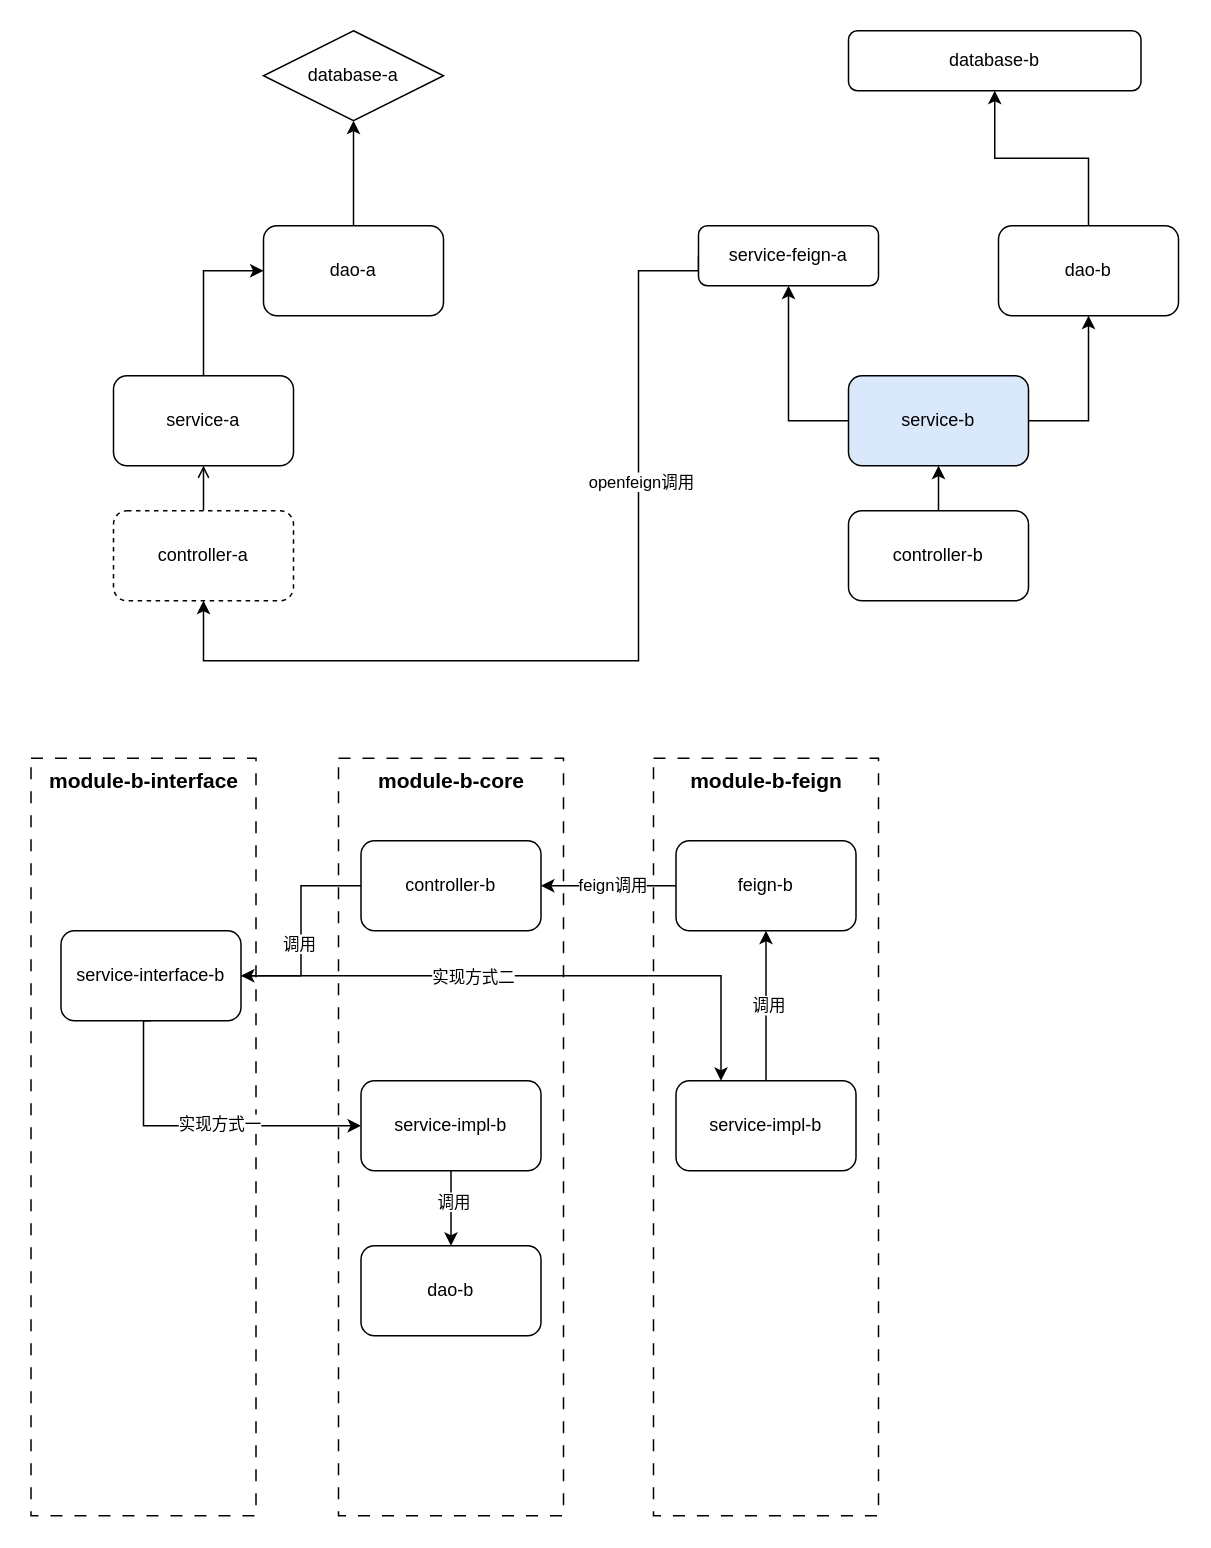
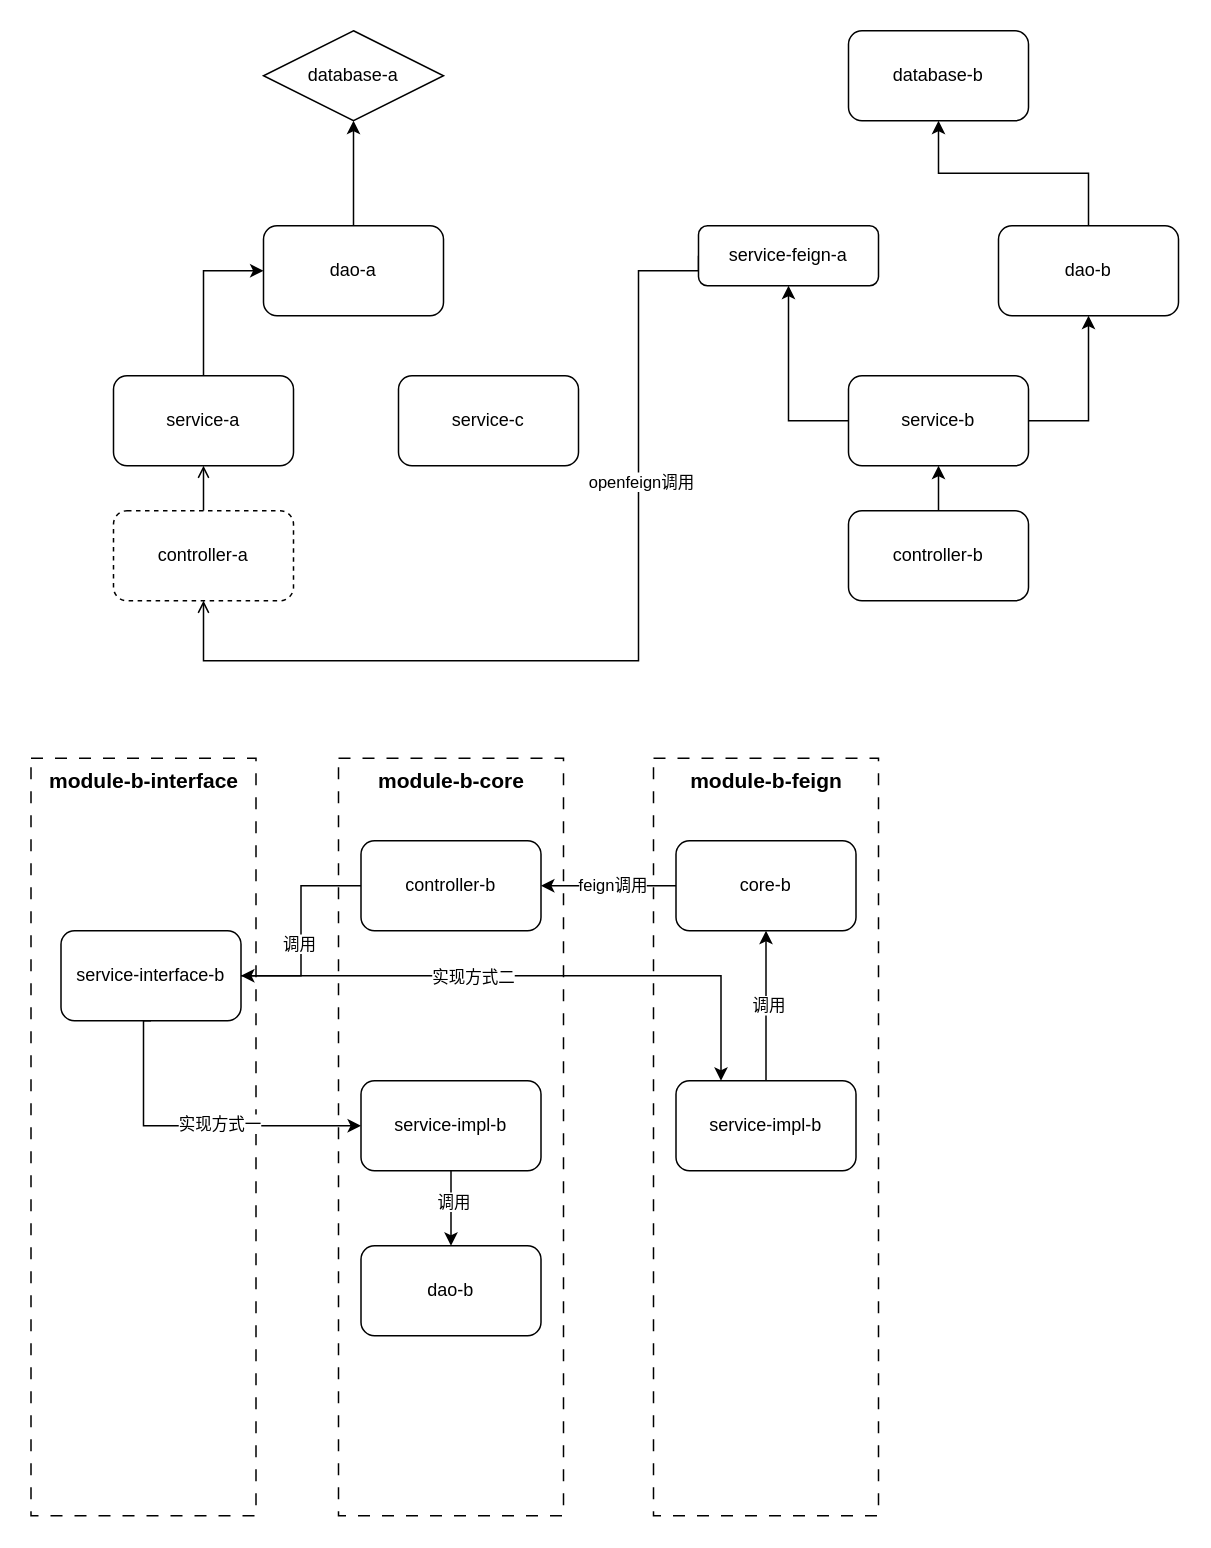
  <mxCell id="0" />
  <mxCell id="1" parent="0" />
  <mxCell id="2" value="" style="rounded=0;whiteSpace=wrap;html=1;dashed=1;dashPattern=8 8;" vertex="1" parent="1"><mxGeometry x="435" y="505" width="150" height="505" as="geometry" /></mxCell>
  <mxCell id="3" value="" style="rounded=0;whiteSpace=wrap;html=1;dashed=1;dashPattern=8 8;" vertex="1" parent="1"><mxGeometry x="225" y="505" width="150" height="505" as="geometry" /></mxCell>
  <mxCell id="4" value="" style="rounded=0;whiteSpace=wrap;html=1;dashed=1;dashPattern=8 8;" vertex="1" parent="1"><mxGeometry x="20" y="505" width="150" height="505" as="geometry" /></mxCell>
  <mxCell id="5" style="edgeStyle=orthogonalEdgeStyle;rounded=0;orthogonalLoop=1;jettySize=auto;html=1;exitX=0.5;exitY=0;exitDx=0;exitDy=0;entryX=0.5;entryY=1;entryDx=0;entryDy=0;" parent="1" source="6" target="12" edge="1"><mxGeometry relative="1" as="geometry" /></mxCell>
  <mxCell id="6" value="dao-a" style="rounded=1;whiteSpace=wrap;html=1;" parent="1" vertex="1"><mxGeometry x="175" y="150" width="120" height="60" as="geometry" /></mxCell>
  <mxCell id="7" style="edgeStyle=orthogonalEdgeStyle;rounded=0;orthogonalLoop=1;jettySize=auto;html=1;exitX=0.5;exitY=0;exitDx=0;exitDy=0;entryX=0;entryY=0.5;entryDx=0;entryDy=0;" parent="1" source="8" target="6" edge="1"><mxGeometry relative="1" as="geometry" /></mxCell>
  <mxCell id="8" value="service-a" style="rounded=1;whiteSpace=wrap;html=1;" parent="1" vertex="1"><mxGeometry x="75" y="250" width="120" height="60" as="geometry" /></mxCell>
  <mxCell id="9" style="edgeStyle=orthogonalEdgeStyle;rounded=0;orthogonalLoop=1;jettySize=auto;html=1;exitX=0.5;exitY=0;exitDx=0;exitDy=0;entryX=0.5;entryY=1;entryDx=0;entryDy=0;endArrow=open;" parent="1" source="10" target="8" edge="1"><mxGeometry relative="1" as="geometry" /></mxCell>
  <mxCell id="10" value="controller-a" style="rounded=1;whiteSpace=wrap;html=1;dashed=1;" parent="1" vertex="1"><mxGeometry x="75" y="340" width="120" height="60" as="geometry" /></mxCell>
+ <mxCell id="11" value="&lt;span style=&quot;background-color: transparent; color: light-dark(rgb(0, 0, 0), rgb(255, 255, 255));&quot;&gt;service-c&lt;/span&gt;" style="rounded=1;whiteSpace=wrap;html=1;" parent="1" vertex="1"><mxGeometry x="265" y="250" width="120" height="60" as="geometry" /></mxCell>
  <mxCell id="12" value="database-a" style="rhombus;whiteSpace=wrap;html=1;" parent="1" vertex="1"><mxGeometry x="175" y="20" width="120" height="60" as="geometry" /></mxCell>
- <mxCell id="13" value="database-b" style="rounded=1;whiteSpace=wrap;html=1;" parent="1" vertex="1"><mxGeometry x="565" y="20" width="195" height="40" as="geometry" /></mxCell>
+ <mxCell id="13" value="database-b" style="rounded=1;whiteSpace=wrap;html=1;" parent="1" vertex="1"><mxGeometry x="565" y="20" width="120" height="60" as="geometry" /></mxCell>
  <mxCell id="14" style="edgeStyle=orthogonalEdgeStyle;rounded=0;orthogonalLoop=1;jettySize=auto;html=1;exitX=1;exitY=0.5;exitDx=0;exitDy=0;entryX=0.5;entryY=1;entryDx=0;entryDy=0;" parent="1" source="16" target="20" edge="1"><mxGeometry relative="1" as="geometry" /></mxCell>
  <mxCell id="15" style="edgeStyle=orthogonalEdgeStyle;rounded=0;orthogonalLoop=1;jettySize=auto;html=1;exitX=0;exitY=0.5;exitDx=0;exitDy=0;entryX=0.5;entryY=1;entryDx=0;entryDy=0;" parent="1" source="16" target="23" edge="1"><mxGeometry relative="1" as="geometry" /></mxCell>
- <mxCell id="16" value="&lt;span style=&quot;background-color: transparent; color: light-dark(rgb(0, 0, 0), rgb(255, 255, 255));&quot;&gt;service-b&lt;/span&gt;" style="rounded=1;whiteSpace=wrap;html=1;fillColor=#dae8fc;" parent="1" vertex="1"><mxGeometry x="565" y="250" width="120" height="60" as="geometry" /></mxCell>
+ <mxCell id="16" value="&lt;span style=&quot;background-color: transparent; color: light-dark(rgb(0, 0, 0), rgb(255, 255, 255));&quot;&gt;service-b&lt;/span&gt;" style="rounded=1;whiteSpace=wrap;html=1;" parent="1" vertex="1"><mxGeometry x="565" y="250" width="120" height="60" as="geometry" /></mxCell>
  <mxCell id="17" style="edgeStyle=orthogonalEdgeStyle;rounded=0;orthogonalLoop=1;jettySize=auto;html=1;entryX=0.5;entryY=1;entryDx=0;entryDy=0;" parent="1" source="18" target="16" edge="1"><mxGeometry relative="1" as="geometry" /></mxCell>
  <mxCell id="18" value="&lt;span style=&quot;background-color: transparent; color: light-dark(rgb(0, 0, 0), rgb(255, 255, 255));&quot;&gt;controller-b&lt;/span&gt;" style="rounded=1;whiteSpace=wrap;html=1;" parent="1" vertex="1"><mxGeometry x="565" y="340" width="120" height="60" as="geometry" /></mxCell>
  <mxCell id="19" style="edgeStyle=orthogonalEdgeStyle;rounded=0;orthogonalLoop=1;jettySize=auto;html=1;exitX=0.5;exitY=0;exitDx=0;exitDy=0;entryX=0.5;entryY=1;entryDx=0;entryDy=0;" parent="1" source="20" target="13" edge="1"><mxGeometry relative="1" as="geometry" /></mxCell>
  <mxCell id="20" value="dao-b" style="rounded=1;whiteSpace=wrap;html=1;" parent="1" vertex="1"><mxGeometry x="665" y="150" width="120" height="60" as="geometry" /></mxCell>
- <mxCell id="21" style="edgeStyle=orthogonalEdgeStyle;rounded=0;orthogonalLoop=1;jettySize=auto;html=1;exitX=0;exitY=0.5;exitDx=0;exitDy=0;entryX=0.5;entryY=1;entryDx=0;entryDy=0;" parent="1" source="23" target="10" edge="1"><mxGeometry relative="1" as="geometry"><Array as="points"><mxPoint x="425" y="180" /><mxPoint x="425" y="440" /><mxPoint x="135" y="440" /></Array></mxGeometry></mxCell>
+ <mxCell id="21" style="edgeStyle=orthogonalEdgeStyle;rounded=0;orthogonalLoop=1;jettySize=auto;html=1;exitX=0;exitY=0.5;exitDx=0;exitDy=0;entryX=0.5;entryY=1;entryDx=0;entryDy=0;endArrow=open;" parent="1" source="23" target="10" edge="1"><mxGeometry relative="1" as="geometry"><Array as="points"><mxPoint x="425" y="180" /><mxPoint x="425" y="440" /><mxPoint x="135" y="440" /></Array></mxGeometry></mxCell>
  <mxCell id="22" value="openfeign调用" style="edgeLabel;html=1;align=center;verticalAlign=middle;resizable=0;points=[];" parent="21" vertex="1" connectable="0"><mxGeometry x="-0.406" y="1" relative="1" as="geometry"><mxPoint as="offset" /></mxGeometry></mxCell>
  <mxCell id="23" value="&lt;span style=&quot;background-color: transparent; color: light-dark(rgb(0, 0, 0), rgb(255, 255, 255));&quot;&gt;service-feign-a&lt;/span&gt;" style="rounded=1;whiteSpace=wrap;html=1;" parent="1" vertex="1"><mxGeometry x="465" y="150" width="120" height="40" as="geometry" /></mxCell>
  <mxCell id="24" style="edgeStyle=orthogonalEdgeStyle;rounded=0;orthogonalLoop=1;jettySize=auto;html=1;exitX=0;exitY=0.5;exitDx=0;exitDy=0;" edge="1" parent="1" source="26" target="31"><mxGeometry relative="1" as="geometry" /></mxCell>
  <mxCell id="25" value="调用" style="edgeLabel;html=1;align=center;verticalAlign=middle;resizable=0;points=[];" vertex="1" connectable="0" parent="24"><mxGeometry x="0.118" y="-2" relative="1" as="geometry"><mxPoint as="offset" /></mxGeometry></mxCell>
  <mxCell id="26" value="&lt;span style=&quot;background-color: transparent; color: light-dark(rgb(0, 0, 0), rgb(255, 255, 255));&quot;&gt;controller-b&lt;/span&gt;" style="rounded=1;whiteSpace=wrap;html=1;" parent="1" vertex="1"><mxGeometry x="240" y="560" width="120" height="60" as="geometry" /></mxCell>
  <mxCell id="27" style="edgeStyle=orthogonalEdgeStyle;rounded=0;orthogonalLoop=1;jettySize=auto;html=1;exitX=1;exitY=0.5;exitDx=0;exitDy=0;entryX=0.25;entryY=0;entryDx=0;entryDy=0;" edge="1" parent="1" source="31" target="41"><mxGeometry relative="1" as="geometry"><mxPoint x="300" y="720" as="targetPoint" /></mxGeometry></mxCell>
  <mxCell id="28" value="实现方式二" style="edgeLabel;html=1;align=center;verticalAlign=middle;resizable=0;points=[];" vertex="1" connectable="0" parent="27"><mxGeometry x="-0.211" relative="1" as="geometry"><mxPoint as="offset" /></mxGeometry></mxCell>
  <mxCell id="29" style="edgeStyle=orthogonalEdgeStyle;rounded=0;orthogonalLoop=1;jettySize=auto;html=1;exitX=0.5;exitY=1;exitDx=0;exitDy=0;entryX=0;entryY=0.5;entryDx=0;entryDy=0;" edge="1" parent="1" source="31" target="34"><mxGeometry relative="1" as="geometry"><Array as="points"><mxPoint x="95" y="750" /></Array></mxGeometry></mxCell>
  <mxCell id="30" value="实现方式一" style="edgeLabel;html=1;align=center;verticalAlign=middle;resizable=0;points=[];" vertex="1" connectable="0" parent="29"><mxGeometry x="0.14" y="2" relative="1" as="geometry"><mxPoint as="offset" /></mxGeometry></mxCell>
  <mxCell id="31" value="&lt;span style=&quot;background-color: transparent; color: light-dark(rgb(0, 0, 0), rgb(255, 255, 255));&quot;&gt;service-&lt;/span&gt;&lt;span style=&quot;background-color: transparent; color: light-dark(rgb(0, 0, 0), rgb(255, 255, 255));&quot;&gt;interface-b&lt;/span&gt;" style="rounded=1;whiteSpace=wrap;html=1;" parent="1" vertex="1"><mxGeometry x="40" y="620" width="120" height="60" as="geometry" /></mxCell>
  <mxCell id="32" style="edgeStyle=orthogonalEdgeStyle;rounded=0;orthogonalLoop=1;jettySize=auto;html=1;exitX=0.5;exitY=1;exitDx=0;exitDy=0;" edge="1" parent="1" source="34" target="44"><mxGeometry relative="1" as="geometry" /></mxCell>
  <mxCell id="33" value="调用" style="edgeLabel;html=1;align=center;verticalAlign=middle;resizable=0;points=[];" vertex="1" connectable="0" parent="32"><mxGeometry x="-0.2" y="1" relative="1" as="geometry"><mxPoint as="offset" /></mxGeometry></mxCell>
  <mxCell id="34" value="&lt;span style=&quot;background-color: transparent; color: light-dark(rgb(0, 0, 0), rgb(255, 255, 255));&quot;&gt;service-impl-b&lt;/span&gt;" style="rounded=1;whiteSpace=wrap;html=1;" parent="1" vertex="1"><mxGeometry x="240" y="720" width="120" height="60" as="geometry" /></mxCell>
  <mxCell id="35" value="&lt;b&gt;&lt;font style=&quot;font-size: 14px;&quot;&gt;module-b-interface&lt;/font&gt;&lt;/b&gt;" style="text;html=1;align=center;verticalAlign=middle;whiteSpace=wrap;rounded=0;" vertex="1" parent="1"><mxGeometry x="28.75" y="505" width="132.5" height="30" as="geometry" /></mxCell>
  <mxCell id="36" style="edgeStyle=orthogonalEdgeStyle;rounded=0;orthogonalLoop=1;jettySize=auto;html=1;exitX=0;exitY=0.5;exitDx=0;exitDy=0;" edge="1" parent="1" source="38" target="26"><mxGeometry relative="1" as="geometry" /></mxCell>
  <mxCell id="37" value="feign调用" style="edgeLabel;html=1;align=center;verticalAlign=middle;resizable=0;points=[];" vertex="1" connectable="0" parent="36"><mxGeometry x="-0.044" y="-1" relative="1" as="geometry"><mxPoint as="offset" /></mxGeometry></mxCell>
- <mxCell id="38" value="&lt;span style=&quot;background-color: transparent; color: light-dark(rgb(0, 0, 0), rgb(255, 255, 255));&quot;&gt;feign-b&lt;/span&gt;" style="rounded=1;whiteSpace=wrap;html=1;" vertex="1" parent="1"><mxGeometry x="450" y="560" width="120" height="60" as="geometry" /></mxCell>
+ <mxCell id="38" value="&lt;span style=&quot;background-color: transparent; color: light-dark(rgb(0, 0, 0), rgb(255, 255, 255));&quot;&gt;core-b&lt;/span&gt;" style="rounded=1;whiteSpace=wrap;html=1;" vertex="1" parent="1"><mxGeometry x="450" y="560" width="120" height="60" as="geometry" /></mxCell>
  <mxCell id="39" style="edgeStyle=orthogonalEdgeStyle;rounded=0;orthogonalLoop=1;jettySize=auto;html=1;exitX=0.5;exitY=0;exitDx=0;exitDy=0;entryX=0.5;entryY=1;entryDx=0;entryDy=0;" edge="1" parent="1" source="41" target="38"><mxGeometry relative="1" as="geometry" /></mxCell>
  <mxCell id="40" value="调用" style="edgeLabel;html=1;align=center;verticalAlign=middle;resizable=0;points=[];" vertex="1" connectable="0" parent="39"><mxGeometry x="0.02" y="-1" relative="1" as="geometry"><mxPoint as="offset" /></mxGeometry></mxCell>
  <mxCell id="41" value="&lt;span style=&quot;background-color: transparent; color: light-dark(rgb(0, 0, 0), rgb(255, 255, 255));&quot;&gt;service-impl-b&lt;/span&gt;" style="rounded=1;whiteSpace=wrap;html=1;" vertex="1" parent="1"><mxGeometry x="450" y="720" width="120" height="60" as="geometry" /></mxCell>
  <mxCell id="42" value="&lt;b&gt;&lt;font style=&quot;font-size: 14px;&quot;&gt;module-b-core&lt;/font&gt;&lt;/b&gt;" style="text;html=1;align=center;verticalAlign=middle;whiteSpace=wrap;rounded=0;" vertex="1" parent="1"><mxGeometry x="233.75" y="505" width="132.5" height="30" as="geometry" /></mxCell>
  <mxCell id="43" value="&lt;b&gt;&lt;font style=&quot;font-size: 14px;&quot;&gt;module-b-feign&lt;/font&gt;&lt;/b&gt;" style="text;html=1;align=center;verticalAlign=middle;whiteSpace=wrap;rounded=0;" vertex="1" parent="1"><mxGeometry x="443.75" y="505" width="132.5" height="30" as="geometry" /></mxCell>
  <mxCell id="44" value="&lt;span style=&quot;background-color: transparent; color: light-dark(rgb(0, 0, 0), rgb(255, 255, 255));&quot;&gt;dao-b&lt;/span&gt;" style="rounded=1;whiteSpace=wrap;html=1;" vertex="1" parent="1"><mxGeometry x="240" y="830" width="120" height="60" as="geometry" /></mxCell>
